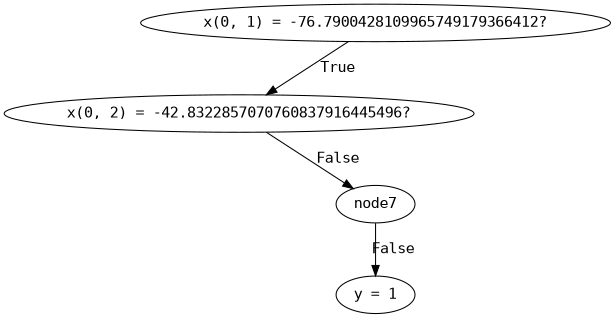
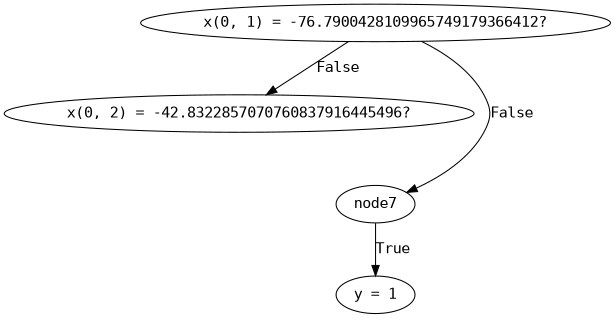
  digraph {
    fontname="DejaVu Sans Mono"
    node [fontname="DejaVu Sans Mono"]
    edge [fontname="DejaVu Sans Mono"]
    n1 [label="x(0, 1) = -76.7900428109965749179366412?"]
    n2 [label="x(0, 2) = -42.8322857070760837916445496?"]
    n3 [label=node7]
    n4 [label="y = 1"]
-   n1 -> n2 [label=True]
-   n2 -> n3 [label=False]
-   n3 -> n4 [label=False]
+   n1 -> n2 [label=False]
+   n1 -> n3 [label=False]
+   n3 -> n4 [label=True]
  }
